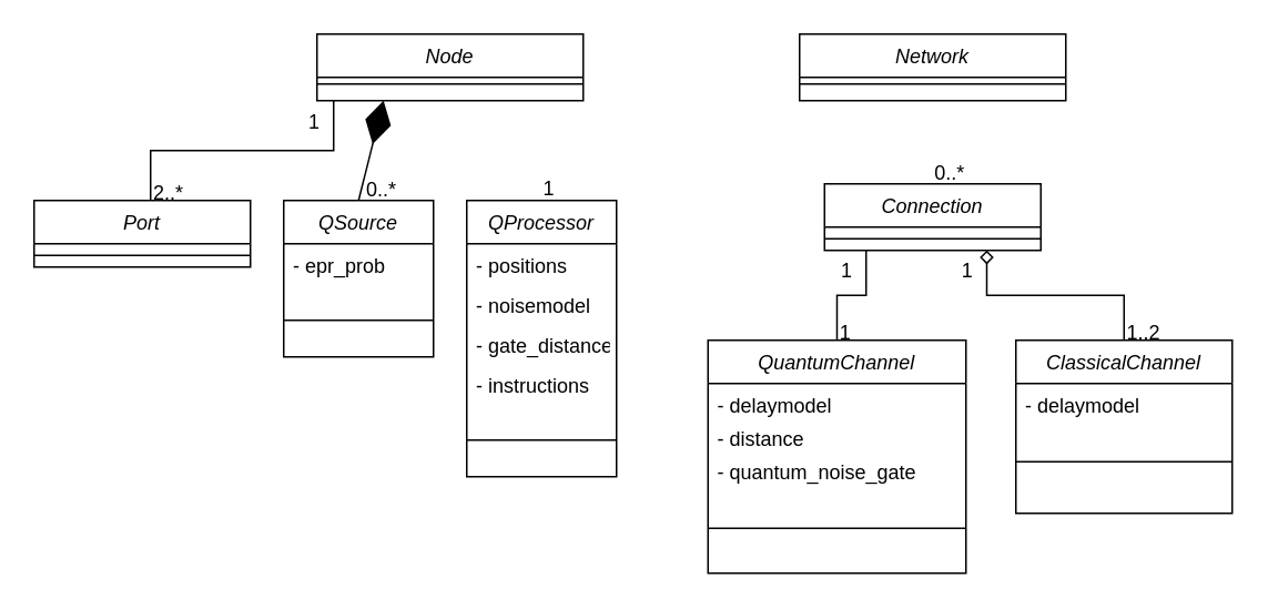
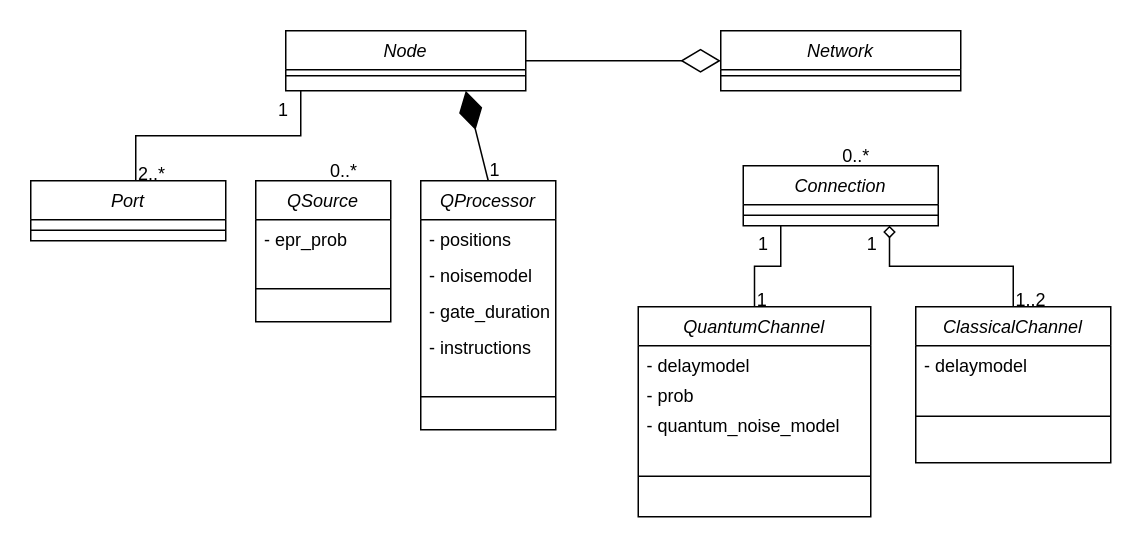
  <mxCell id="0" />
  <mxCell id="1" parent="0" />
  <mxCell id="2" value="Network" style="swimlane;fontStyle=2;align=center;verticalAlign=top;childLayout=stackLayout;horizontal=1;startSize=26;horizontalStack=0;resizeParent=1;resizeLast=0;collapsible=1;marginBottom=0;rounded=0;shadow=0;strokeWidth=1;" vertex="1" parent="1"><mxGeometry x="480" y="20" width="160" height="40" as="geometry"><mxRectangle x="230" y="140" width="160" height="26" as="alternateBounds" /></mxGeometry></mxCell>
  <mxCell id="3" value="" style="line;html=1;strokeWidth=1;align=left;verticalAlign=middle;spacingTop=-1;spacingLeft=3;spacingRight=3;rotatable=0;labelPosition=right;points=[];portConstraint=eastwest;" vertex="1" parent="2"><mxGeometry y="26" width="160" height="8" as="geometry" /></mxCell>
  <mxCell id="4" value="Node" style="swimlane;fontStyle=2;align=center;verticalAlign=top;childLayout=stackLayout;horizontal=1;startSize=26;horizontalStack=0;resizeParent=1;resizeLast=0;collapsible=1;marginBottom=0;rounded=0;shadow=0;strokeWidth=1;" vertex="1" parent="1"><mxGeometry x="190" y="20" width="160" height="40" as="geometry"><mxRectangle x="230" y="140" width="160" height="26" as="alternateBounds" /></mxGeometry></mxCell>
  <mxCell id="5" value="" style="line;html=1;strokeWidth=1;align=left;verticalAlign=middle;spacingTop=-1;spacingLeft=3;spacingRight=3;rotatable=0;labelPosition=right;points=[];portConstraint=eastwest;" vertex="1" parent="4"><mxGeometry y="26" width="160" height="8" as="geometry" /></mxCell>
+ <mxCell id="6" value="" style="endArrow=diamondThin;endFill=0;endSize=24;html=1;rounded=0;entryX=0;entryY=0.5;entryDx=0;entryDy=0;exitX=1;exitY=0.5;exitDx=0;exitDy=0;" edge="1" parent="1" source="4" target="2"><mxGeometry width="160" relative="1" as="geometry"><mxPoint x="330" y="80" as="sourcePoint" /><mxPoint x="490" y="80" as="targetPoint" /></mxGeometry></mxCell>
  <mxCell id="7" value="QSource" style="swimlane;fontStyle=2;align=center;verticalAlign=top;childLayout=stackLayout;horizontal=1;startSize=26;horizontalStack=0;resizeParent=1;resizeLast=0;collapsible=1;marginBottom=0;rounded=0;shadow=0;strokeWidth=1;" vertex="1" parent="1"><mxGeometry x="170" y="120" width="90" height="94" as="geometry"><mxRectangle x="230" y="140" width="160" height="26" as="alternateBounds" /></mxGeometry></mxCell>
  <mxCell id="8" value="- epr_prob" style="text;align=left;verticalAlign=top;spacingLeft=4;spacingRight=4;overflow=hidden;rotatable=0;points=[[0,0.5],[1,0.5]];portConstraint=eastwest;" vertex="1" parent="7"><mxGeometry y="26" width="90" height="24" as="geometry" /></mxCell>
  <mxCell id="9" value="" style="line;html=1;strokeWidth=1;align=left;verticalAlign=middle;spacingTop=-1;spacingLeft=3;spacingRight=3;rotatable=0;labelPosition=right;points=[];portConstraint=eastwest;" vertex="1" parent="7"><mxGeometry y="50" width="90" height="44" as="geometry" /></mxCell>
  <mxCell id="10" value="QProcessor" style="swimlane;fontStyle=2;align=center;verticalAlign=top;childLayout=stackLayout;horizontal=1;startSize=26;horizontalStack=0;resizeParent=1;resizeLast=0;collapsible=1;marginBottom=0;rounded=0;shadow=0;strokeWidth=1;" vertex="1" parent="1"><mxGeometry x="280" y="120" width="90" height="166" as="geometry"><mxRectangle x="230" y="140" width="160" height="26" as="alternateBounds" /></mxGeometry></mxCell>
  <mxCell id="11" value="- positions" style="text;align=left;verticalAlign=top;spacingLeft=4;spacingRight=4;overflow=hidden;rotatable=0;points=[[0,0.5],[1,0.5]];portConstraint=eastwest;" vertex="1" parent="10"><mxGeometry y="26" width="90" height="24" as="geometry" /></mxCell>
  <mxCell id="12" value="- noisemodel" style="text;align=left;verticalAlign=top;spacingLeft=4;spacingRight=4;overflow=hidden;rotatable=0;points=[[0,0.5],[1,0.5]];portConstraint=eastwest;" vertex="1" parent="10"><mxGeometry y="50" width="90" height="24" as="geometry" /></mxCell>
- <mxCell id="13" value="- gate_distance" style="text;align=left;verticalAlign=top;spacingLeft=4;spacingRight=4;overflow=hidden;rotatable=0;points=[[0,0.5],[1,0.5]];portConstraint=eastwest;" vertex="1" parent="10"><mxGeometry y="74" width="90" height="24" as="geometry" /></mxCell>
+ <mxCell id="13" value="- gate_duration" style="text;align=left;verticalAlign=top;spacingLeft=4;spacingRight=4;overflow=hidden;rotatable=0;points=[[0,0.5],[1,0.5]];portConstraint=eastwest;" vertex="1" parent="10"><mxGeometry y="74" width="90" height="24" as="geometry" /></mxCell>
  <mxCell id="14" value="- instructions" style="text;align=left;verticalAlign=top;spacingLeft=4;spacingRight=4;overflow=hidden;rotatable=0;points=[[0,0.5],[1,0.5]];portConstraint=eastwest;" vertex="1" parent="10"><mxGeometry y="98" width="90" height="24" as="geometry" /></mxCell>
  <mxCell id="15" value="" style="line;html=1;strokeWidth=1;align=left;verticalAlign=middle;spacingTop=-1;spacingLeft=3;spacingRight=3;rotatable=0;labelPosition=right;points=[];portConstraint=eastwest;" vertex="1" parent="10"><mxGeometry y="122" width="90" height="44" as="geometry" /></mxCell>
- <mxCell id="16" value="" style="endArrow=diamondThin;endFill=1;endSize=24;html=1;rounded=0;entryX=0.25;entryY=1;entryDx=0;entryDy=0;exitX=0.5;exitY=0;exitDx=0;exitDy=0;" edge="1" parent="1" source="7" target="4"><mxGeometry width="160" relative="1" as="geometry"><mxPoint x="210" y="110" as="sourcePoint" /><mxPoint x="500" y="180" as="targetPoint" /></mxGeometry></mxCell>
+ <mxCell id="17" value="" style="endArrow=diamondThin;endFill=1;endSize=24;html=1;rounded=0;entryX=0.75;entryY=1;entryDx=0;entryDy=0;exitX=0.5;exitY=0;exitDx=0;exitDy=0;" edge="1" parent="1" source="10" target="4"><mxGeometry width="160" relative="1" as="geometry"><mxPoint x="340" y="180" as="sourcePoint" /><mxPoint x="500" y="180" as="targetPoint" /></mxGeometry></mxCell>
  <mxCell id="18" value="Connection" style="swimlane;fontStyle=2;align=center;verticalAlign=top;childLayout=stackLayout;horizontal=1;startSize=26;horizontalStack=0;resizeParent=1;resizeLast=0;collapsible=1;marginBottom=0;rounded=0;shadow=0;strokeWidth=1;" vertex="1" parent="1"><mxGeometry x="495" y="110" width="130" height="40" as="geometry"><mxRectangle x="230" y="140" width="160" height="26" as="alternateBounds" /></mxGeometry></mxCell>
  <mxCell id="19" value="" style="line;html=1;strokeWidth=1;align=left;verticalAlign=middle;spacingTop=-1;spacingLeft=3;spacingRight=3;rotatable=0;labelPosition=right;points=[];portConstraint=eastwest;" vertex="1" parent="18"><mxGeometry y="26" width="130" height="14" as="geometry" /></mxCell>
  <mxCell id="20" value="ClassicalChannel" style="swimlane;fontStyle=2;align=center;verticalAlign=top;childLayout=stackLayout;horizontal=1;startSize=26;horizontalStack=0;resizeParent=1;resizeLast=0;collapsible=1;marginBottom=0;rounded=0;shadow=0;strokeWidth=1;" vertex="1" parent="1"><mxGeometry x="610" y="204" width="130" height="104" as="geometry"><mxRectangle x="230" y="140" width="160" height="26" as="alternateBounds" /></mxGeometry></mxCell>
  <mxCell id="21" value="- delaymodel" style="text;align=left;verticalAlign=top;spacingLeft=4;spacingRight=4;overflow=hidden;rotatable=0;points=[[0,0.5],[1,0.5]];portConstraint=eastwest;" vertex="1" parent="20"><mxGeometry y="26" width="130" height="20" as="geometry" /></mxCell>
  <mxCell id="22" value="" style="line;html=1;strokeWidth=1;align=left;verticalAlign=middle;spacingTop=-1;spacingLeft=3;spacingRight=3;rotatable=0;labelPosition=right;points=[];portConstraint=eastwest;" vertex="1" parent="20"><mxGeometry y="46" width="130" height="54" as="geometry" /></mxCell>
  <mxCell id="23" value="QuantumChannel" style="swimlane;fontStyle=2;align=center;verticalAlign=top;childLayout=stackLayout;horizontal=1;startSize=26;horizontalStack=0;resizeParent=1;resizeLast=0;collapsible=1;marginBottom=0;rounded=0;shadow=0;strokeWidth=1;" vertex="1" parent="1"><mxGeometry x="425" y="204" width="155" height="140" as="geometry"><mxRectangle x="230" y="140" width="160" height="26" as="alternateBounds" /></mxGeometry></mxCell>
  <mxCell id="24" value="- delaymodel" style="text;align=left;verticalAlign=top;spacingLeft=4;spacingRight=4;overflow=hidden;rotatable=0;points=[[0,0.5],[1,0.5]];portConstraint=eastwest;" vertex="1" parent="23"><mxGeometry y="26" width="155" height="20" as="geometry" /></mxCell>
- <mxCell id="25" value="- distance" style="text;align=left;verticalAlign=top;spacingLeft=4;spacingRight=4;overflow=hidden;rotatable=0;points=[[0,0.5],[1,0.5]];portConstraint=eastwest;" vertex="1" parent="23"><mxGeometry y="46" width="155" height="20" as="geometry" /></mxCell>
- <mxCell id="26" value="- quantum_noise_gate" style="text;align=left;verticalAlign=top;spacingLeft=4;spacingRight=4;overflow=hidden;rotatable=0;points=[[0,0.5],[1,0.5]];portConstraint=eastwest;" vertex="1" parent="23"><mxGeometry y="66" width="155" height="20" as="geometry" /></mxCell>
+ <mxCell id="25" value="- prob" style="text;align=left;verticalAlign=top;spacingLeft=4;spacingRight=4;overflow=hidden;rotatable=0;points=[[0,0.5],[1,0.5]];portConstraint=eastwest;" vertex="1" parent="23"><mxGeometry y="46" width="155" height="20" as="geometry" /></mxCell>
+ <mxCell id="26" value="- quantum_noise_model" style="text;align=left;verticalAlign=top;spacingLeft=4;spacingRight=4;overflow=hidden;rotatable=0;points=[[0,0.5],[1,0.5]];portConstraint=eastwest;" vertex="1" parent="23"><mxGeometry y="66" width="155" height="20" as="geometry" /></mxCell>
  <mxCell id="27" value="" style="line;html=1;strokeWidth=1;align=left;verticalAlign=middle;spacingTop=-1;spacingLeft=3;spacingRight=3;rotatable=0;labelPosition=right;points=[];portConstraint=eastwest;" vertex="1" parent="23"><mxGeometry y="86" width="155" height="54" as="geometry" /></mxCell>
  <mxCell id="28" value="" style="endArrow=none;shadow=0;strokeWidth=1;rounded=0;curved=0;endFill=0;edgeStyle=elbowEdgeStyle;elbow=vertical;exitX=0.5;exitY=0;exitDx=0;exitDy=0;" edge="1" parent="1" source="23"><mxGeometry x="0.5" y="41" relative="1" as="geometry"><mxPoint x="390" y="129" as="sourcePoint" /><mxPoint x="520" y="150" as="targetPoint" /><mxPoint x="-40" y="32" as="offset" /></mxGeometry></mxCell>
  <mxCell id="29" value="1" style="resizable=0;align=left;verticalAlign=bottom;labelBackgroundColor=none;fontSize=12;" connectable="0" vertex="1" parent="28"><mxGeometry x="-1" relative="1" as="geometry"><mxPoint y="4" as="offset" /></mxGeometry></mxCell>
  <mxCell id="30" value="1" style="resizable=0;align=right;verticalAlign=bottom;labelBackgroundColor=none;fontSize=12;" connectable="0" vertex="1" parent="28"><mxGeometry x="1" relative="1" as="geometry"><mxPoint x="-7" y="21" as="offset" /></mxGeometry></mxCell>
  <mxCell id="31" value="" style="endArrow=diamond;shadow=0;strokeWidth=1;rounded=0;curved=0;endFill=0;edgeStyle=elbowEdgeStyle;elbow=vertical;exitX=0.5;exitY=0;exitDx=0;exitDy=0;entryX=0.75;entryY=1;entryDx=0;entryDy=0;" edge="1" parent="1" source="20" target="18"><mxGeometry x="0.5" y="41" relative="1" as="geometry"><mxPoint x="513" y="214" as="sourcePoint" /><mxPoint x="530" y="160" as="targetPoint" /><mxPoint x="-40" y="32" as="offset" /></mxGeometry></mxCell>
  <mxCell id="32" value="1..2" style="resizable=0;align=left;verticalAlign=bottom;labelBackgroundColor=none;fontSize=12;" connectable="0" vertex="1" parent="31"><mxGeometry x="-1" relative="1" as="geometry"><mxPoint y="4" as="offset" /></mxGeometry></mxCell>
  <mxCell id="33" value="1" style="resizable=0;align=right;verticalAlign=bottom;labelBackgroundColor=none;fontSize=12;" connectable="0" vertex="1" parent="31"><mxGeometry x="1" relative="1" as="geometry"><mxPoint x="-7" y="21" as="offset" /></mxGeometry></mxCell>
  <mxCell id="34" value="0..*" style="resizable=0;align=left;verticalAlign=bottom;labelBackgroundColor=none;fontSize=12;" connectable="0" vertex="1" parent="1"><mxGeometry x="563.5" y="104" as="geometry"><mxPoint x="-4" y="8" as="offset" /></mxGeometry></mxCell>
  <mxCell id="35" value="1" style="resizable=0;align=right;verticalAlign=bottom;labelBackgroundColor=none;fontSize=12;" connectable="0" vertex="1" parent="1"><mxGeometry x="313" y="123" as="geometry"><mxPoint x="21" y="-2" as="offset" /></mxGeometry></mxCell>
  <mxCell id="36" value="0..*" style="resizable=0;align=right;verticalAlign=bottom;labelBackgroundColor=none;fontSize=12;" connectable="0" vertex="1" parent="1"><mxGeometry x="218" y="124" as="geometry"><mxPoint x="21" y="-2" as="offset" /></mxGeometry></mxCell>
  <mxCell id="37" value="Port" style="swimlane;fontStyle=2;align=center;verticalAlign=top;childLayout=stackLayout;horizontal=1;startSize=26;horizontalStack=0;resizeParent=1;resizeLast=0;collapsible=1;marginBottom=0;rounded=0;shadow=0;strokeWidth=1;" vertex="1" parent="1"><mxGeometry x="20" y="120" width="130" height="40" as="geometry"><mxRectangle x="230" y="140" width="160" height="26" as="alternateBounds" /></mxGeometry></mxCell>
  <mxCell id="38" value="" style="line;html=1;strokeWidth=1;align=left;verticalAlign=middle;spacingTop=-1;spacingLeft=3;spacingRight=3;rotatable=0;labelPosition=right;points=[];portConstraint=eastwest;" vertex="1" parent="37"><mxGeometry y="26" width="130" height="14" as="geometry" /></mxCell>
  <mxCell id="39" value="" style="endArrow=none;shadow=0;strokeWidth=1;rounded=0;curved=0;endFill=0;edgeStyle=elbowEdgeStyle;elbow=vertical;exitX=0.5;exitY=0;exitDx=0;exitDy=0;" edge="1" parent="1"><mxGeometry x="0.5" y="41" relative="1" as="geometry"><mxPoint x="90" y="120" as="sourcePoint" /><mxPoint x="200" y="60" as="targetPoint" /><mxPoint x="-40" y="32" as="offset" /></mxGeometry></mxCell>
  <mxCell id="40" value="2..*" style="resizable=0;align=left;verticalAlign=bottom;labelBackgroundColor=none;fontSize=12;" connectable="0" vertex="1" parent="39"><mxGeometry x="-1" relative="1" as="geometry"><mxPoint y="4" as="offset" /></mxGeometry></mxCell>
  <mxCell id="41" value="1" style="resizable=0;align=right;verticalAlign=bottom;labelBackgroundColor=none;fontSize=12;" connectable="0" vertex="1" parent="39"><mxGeometry x="1" relative="1" as="geometry"><mxPoint x="-7" y="21" as="offset" /></mxGeometry></mxCell>
